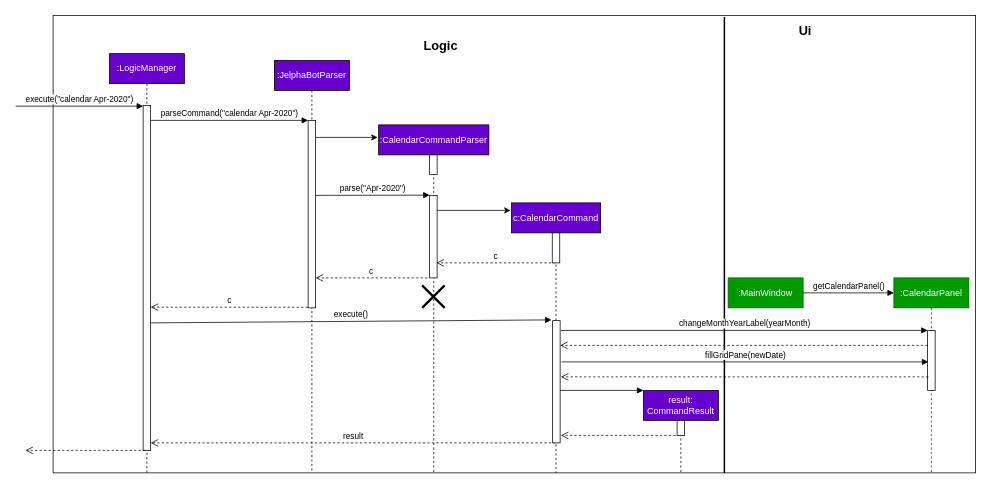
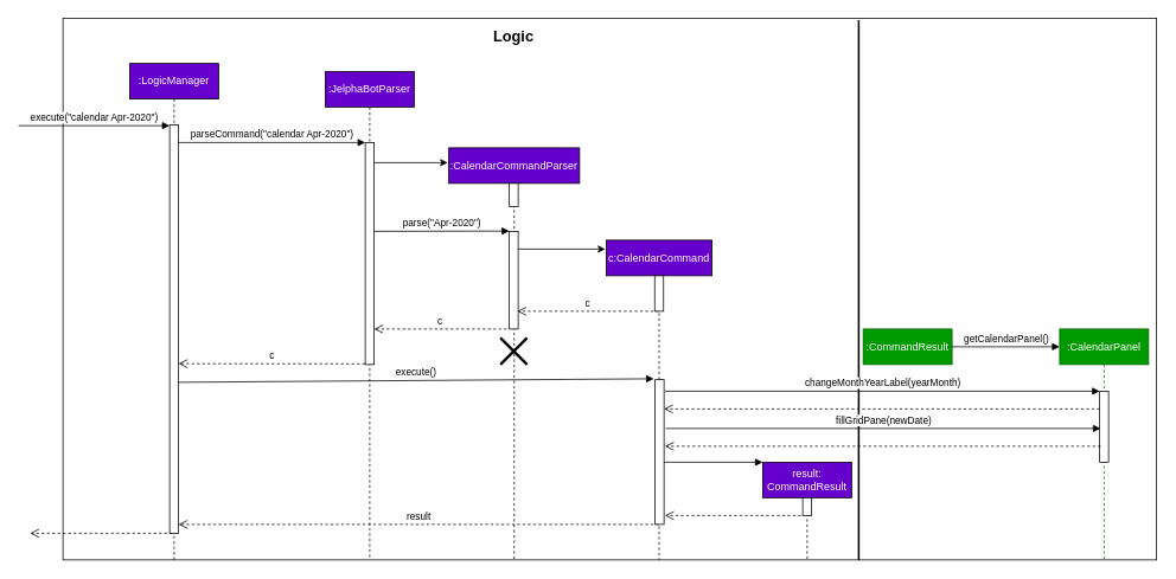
  <mxCell id="0" />
  <mxCell id="1" parent="0" />
  <mxCell id="2" value="" style="rounded=0;whiteSpace=wrap;html=1;shadow=0;strokeColor=#000000;fillColor=#FFFFFF;fontColor=#FFFFFF;" parent="1" vertex="1"><mxGeometry x="70" y="20" width="1230" height="610" as="geometry" /></mxCell>
  <mxCell id="3" value="&lt;span style=&quot;color: rgb(255 , 255 , 255)&quot;&gt;:JelphaBotParser&lt;/span&gt;" style="shape=umlLifeline;perimeter=lifelinePerimeter;whiteSpace=wrap;html=1;container=1;collapsible=0;recursiveResize=0;outlineConnect=0;fillColor=#6600CC;" parent="1" vertex="1"><mxGeometry x="365" y="80" width="100" height="550" as="geometry" /></mxCell>
  <mxCell id="4" value="&lt;span style=&quot;color: rgb(255 , 255 , 255)&quot;&gt;:LogicManager&lt;/span&gt;" style="shape=umlLifeline;perimeter=lifelinePerimeter;whiteSpace=wrap;html=1;container=1;collapsible=0;recursiveResize=0;outlineConnect=0;fillColor=#6600CC;" parent="1" vertex="1"><mxGeometry x="145" y="71" width="100" height="559" as="geometry" /></mxCell>
  <mxCell id="5" value="execute()" style="html=1;verticalAlign=bottom;endArrow=block;entryX=-0.151;entryY=-0.006;entryDx=0;entryDy=0;entryPerimeter=0;" parent="4" target="24" edge="1"><mxGeometry width="80" relative="1" as="geometry"><mxPoint x="55" y="359" as="sourcePoint" /><mxPoint x="135" y="359" as="targetPoint" /></mxGeometry></mxCell>
  <mxCell id="6" value="execute(&quot;calendar Apr-2020&quot;)" style="html=1;verticalAlign=bottom;endArrow=block;" parent="1" edge="1"><mxGeometry width="80" relative="1" as="geometry"><mxPoint x="20" y="141" as="sourcePoint" /><mxPoint x="190" y="141" as="targetPoint" /></mxGeometry></mxCell>
  <mxCell id="7" value="" style="html=1;points=[];perimeter=orthogonalPerimeter;fillColor=#FFFFFF;" parent="1" vertex="1"><mxGeometry x="410" y="160" width="10" height="250" as="geometry" /></mxCell>
  <mxCell id="8" value="parseCommand(&quot;calendar Apr-2020&quot;)" style="html=1;verticalAlign=bottom;endArrow=block;" parent="1" target="7" edge="1"><mxGeometry width="80" relative="1" as="geometry"><mxPoint x="200" y="160" as="sourcePoint" /><mxPoint x="340" y="160" as="targetPoint" /></mxGeometry></mxCell>
  <mxCell id="9" value="" style="endArrow=classic;html=1;entryX=-0.009;entryY=0.036;entryDx=0;entryDy=0;entryPerimeter=0;" parent="1" source="7" edge="1" target="13"><mxGeometry width="50" height="50" relative="1" as="geometry"><mxPoint x="423" y="180" as="sourcePoint" /><mxPoint x="500" y="180" as="targetPoint" /></mxGeometry></mxCell>
  <mxCell id="10" value="c" style="html=1;verticalAlign=bottom;endArrow=open;dashed=1;endSize=8;exitX=-0.292;exitY=1;exitDx=0;exitDy=0;exitPerimeter=0;" parent="1" source="15" target="7" edge="1"><mxGeometry relative="1" as="geometry"><mxPoint x="500" y="330" as="sourcePoint" /><mxPoint x="420" y="330" as="targetPoint" /></mxGeometry></mxCell>
  <mxCell id="11" value="c" style="html=1;verticalAlign=bottom;endArrow=open;dashed=1;endSize=8;exitX=-0.033;exitY=0.997;exitDx=0;exitDy=0;exitPerimeter=0;" parent="1" source="7" edge="1"><mxGeometry relative="1" as="geometry"><mxPoint x="340" y="410" as="sourcePoint" /><mxPoint x="200" y="409" as="targetPoint" /></mxGeometry></mxCell>
  <mxCell id="12" value="parse(&quot;Apr-2020&quot;)" style="html=1;verticalAlign=bottom;endArrow=block;entryX=0.004;entryY=-0.003;entryDx=0;entryDy=0;entryPerimeter=0;" parent="1" target="15" edge="1"><mxGeometry width="80" relative="1" as="geometry"><mxPoint x="420" y="260" as="sourcePoint" /><mxPoint x="500" y="260" as="targetPoint" /></mxGeometry></mxCell>
  <mxCell id="13" value="&lt;font color=&quot;#ffffff&quot;&gt;:CalendarCommandParser&lt;/font&gt;" style="shape=umlLifeline;perimeter=lifelinePerimeter;whiteSpace=wrap;html=1;container=1;collapsible=0;recursiveResize=0;outlineConnect=0;fillColor=#6600CC;" parent="1" vertex="1"><mxGeometry x="504" y="166" width="147" height="464" as="geometry" /></mxCell>
  <mxCell id="14" value="" style="shape=umlDestroy;whiteSpace=wrap;html=1;strokeWidth=3;fillColor=#ffffff;" parent="13" vertex="1"><mxGeometry x="58" y="214" width="30" height="30" as="geometry" /></mxCell>
  <mxCell id="15" value="" style="html=1;points=[];perimeter=orthogonalPerimeter;fillColor=#FFFFFF;" parent="1" vertex="1"><mxGeometry x="572" y="260" width="10" height="110" as="geometry" /></mxCell>
  <mxCell id="16" value="" style="html=1;points=[];perimeter=orthogonalPerimeter;fillColor=#FFFFFF;" parent="1" vertex="1"><mxGeometry x="572" y="206" width="10" height="26" as="geometry" /></mxCell>
  <mxCell id="17" value="&lt;span style=&quot;color: rgb(255 , 255 , 255)&quot;&gt;c:CalendarCommand&lt;/span&gt;" style="shape=umlLifeline;perimeter=lifelinePerimeter;whiteSpace=wrap;html=1;container=1;collapsible=0;recursiveResize=0;outlineConnect=0;fillColor=#6600CC;" parent="1" vertex="1"><mxGeometry x="681" y="270" width="119" height="360" as="geometry" /></mxCell>
  <mxCell id="18" value="" style="endArrow=classic;html=1;" parent="1" edge="1"><mxGeometry width="50" height="50" relative="1" as="geometry"><mxPoint x="582" y="280" as="sourcePoint" /><mxPoint x="680" y="280" as="targetPoint" /></mxGeometry></mxCell>
  <mxCell id="19" value="c" style="html=1;verticalAlign=bottom;endArrow=open;dashed=1;endSize=8;" parent="1" edge="1" source="17"><mxGeometry relative="1" as="geometry"><mxPoint x="724" y="350" as="sourcePoint" /><mxPoint x="581" y="350" as="targetPoint" /></mxGeometry></mxCell>
  <mxCell id="20" value="result" style="html=1;verticalAlign=bottom;endArrow=open;dashed=1;endSize=8;" parent="1" edge="1"><mxGeometry relative="1" as="geometry"><mxPoint x="740" y="590" as="sourcePoint" /><mxPoint x="200" y="590" as="targetPoint" /></mxGeometry></mxCell>
  <mxCell id="21" value="" style="line;strokeWidth=2;direction=south;html=1;fillColor=#FFFFFF;" parent="1" vertex="1"><mxGeometry x="920" y="22" width="90" height="608" as="geometry" /></mxCell>
- <mxCell id="22" value="&lt;b&gt;&lt;font style=&quot;font-size: 17px&quot;&gt;Logic&lt;/font&gt;&lt;/b&gt;" style="text;html=1;strokeColor=none;fillColor=none;align=center;verticalAlign=middle;whiteSpace=wrap;rounded=0;" parent="1" vertex="1"><mxGeometry x="567" y="52" width="40" height="20" as="geometry" /></mxCell>
- <mxCell id="23" value="&lt;b&gt;&lt;font style=&quot;font-size: 17px&quot;&gt;Ui&lt;/font&gt;&lt;/b&gt;" style="text;html=1;strokeColor=none;fillColor=none;align=center;verticalAlign=middle;whiteSpace=wrap;rounded=0;" parent="1" vertex="1"><mxGeometry x="1053" y="32" width="40" height="20" as="geometry" /></mxCell>
+ <mxCell id="22" value="&lt;b&gt;&lt;font style=&quot;font-size: 17px&quot;&gt;Logic&lt;/font&gt;&lt;/b&gt;" style="text;html=1;strokeColor=none;fillColor=none;align=center;verticalAlign=middle;whiteSpace=wrap;rounded=0;" parent="1" vertex="1"><mxGeometry x="557" y="32" width="40" height="20" as="geometry" /></mxCell>
  <mxCell id="24" value="" style="html=1;points=[];perimeter=orthogonalPerimeter;fillColor=#ffffff;" parent="1" vertex="1"><mxGeometry x="736" y="427" width="10" height="163" as="geometry" /></mxCell>
  <mxCell id="25" value="" style="html=1;points=[];perimeter=orthogonalPerimeter;fillColor=#ffffff;" parent="1" vertex="1"><mxGeometry x="735.5" y="310" width="10" height="40" as="geometry" /></mxCell>
- <mxCell id="26" value="&lt;font color=&quot;#ffffff&quot;&gt;:MainWindow&lt;/font&gt;" style="shape=umlLifeline;perimeter=lifelinePerimeter;whiteSpace=wrap;html=1;container=1;collapsible=0;recursiveResize=0;outlineConnect=0;fillColor=#009900;strokeColor=#006600;gradientColor=none;" vertex="1" parent="1"><mxGeometry x="970" y="370" width="100" height="40" as="geometry" /></mxCell>
+ <mxCell id="26" value="&lt;font color=&quot;#ffffff&quot;&gt;:CommandResult&lt;/font&gt;" style="shape=umlLifeline;perimeter=lifelinePerimeter;whiteSpace=wrap;html=1;container=1;collapsible=0;recursiveResize=0;outlineConnect=0;fillColor=#009900;strokeColor=#006600;gradientColor=none;" vertex="1" parent="1"><mxGeometry x="970" y="370" width="100" height="40" as="geometry" /></mxCell>
  <mxCell id="27" value="" style="group" vertex="1" connectable="0" parent="1"><mxGeometry x="1191" y="370" width="100" height="260" as="geometry" /></mxCell>
  <mxCell id="28" value="&lt;font color=&quot;#ffffff&quot;&gt;:CalendarPanel&lt;/font&gt;" style="shape=umlLifeline;perimeter=lifelinePerimeter;whiteSpace=wrap;html=1;container=1;collapsible=0;recursiveResize=0;outlineConnect=0;fillColor=#009900;strokeColor=#006600;gradientColor=none;" parent="27" vertex="1"><mxGeometry width="100" height="260" as="geometry" /></mxCell>
  <mxCell id="29" value="getCalendarPanel()" style="html=1;verticalAlign=bottom;endArrow=block;exitX=1;exitY=0.5;exitDx=0;exitDy=0;exitPerimeter=0;" edge="1" parent="28" source="26"><mxGeometry width="80" relative="1" as="geometry"><mxPoint x="-70" y="19.83" as="sourcePoint" /><mxPoint y="20" as="targetPoint" /></mxGeometry></mxCell>
  <mxCell id="30" value="" style="html=1;points=[];perimeter=orthogonalPerimeter;strokeColor=#000000;fillColor=#FFFFFF;" parent="27" vertex="1"><mxGeometry x="45" y="70" width="10" height="80" as="geometry" /></mxCell>
  <mxCell id="31" value="" style="group" vertex="1" connectable="0" parent="1"><mxGeometry x="746" y="520" width="211" height="110" as="geometry" /></mxCell>
  <mxCell id="32" value="&lt;span style=&quot;color: rgb(255 , 255 , 255)&quot;&gt;result:&lt;br&gt;CommandResult&lt;/span&gt;" style="shape=umlLifeline;perimeter=lifelinePerimeter;whiteSpace=wrap;html=1;container=1;collapsible=0;recursiveResize=0;outlineConnect=0;fillColor=#6600CC;size=40;" parent="31" vertex="1"><mxGeometry x="111" width="100" height="110" as="geometry" /></mxCell>
  <mxCell id="33" value="" style="html=1;points=[];perimeter=orthogonalPerimeter;fillColor=#ffffff;" parent="32" vertex="1"><mxGeometry x="45" y="40" width="10" height="20" as="geometry" /></mxCell>
  <mxCell id="34" value="" style="html=1;verticalAlign=bottom;endArrow=open;dashed=1;endSize=8;" parent="31" edge="1"><mxGeometry x="0.036" y="-10" relative="1" as="geometry"><mxPoint x="154" y="60" as="sourcePoint" /><mxPoint x="1" y="60" as="targetPoint" /><mxPoint as="offset" /></mxGeometry></mxCell>
  <mxCell id="35" value="" style="html=1;verticalAlign=bottom;endArrow=block;" parent="31" edge="1"><mxGeometry width="80" relative="1" as="geometry"><mxPoint as="sourcePoint" /><mxPoint x="111" as="targetPoint" /></mxGeometry></mxCell>
  <mxCell id="36" value="" style="group" vertex="1" connectable="0" parent="1"><mxGeometry x="746" y="440" width="490" height="20" as="geometry" /></mxCell>
  <mxCell id="37" value="" style="group" vertex="1" connectable="0" parent="36"><mxGeometry width="490" height="20" as="geometry" /></mxCell>
  <mxCell id="38" value="" style="html=1;verticalAlign=bottom;endArrow=open;dashed=1;endSize=8;" edge="1" parent="37"><mxGeometry x="0.036" y="-10" relative="1" as="geometry"><mxPoint x="490" y="20" as="sourcePoint" /><mxPoint y="20" as="targetPoint" /><mxPoint as="offset" /></mxGeometry></mxCell>
  <mxCell id="39" value="changeMonthYearLabel(yearMonth)" style="html=1;verticalAlign=bottom;endArrow=block;" parent="37" edge="1"><mxGeometry width="80" relative="1" as="geometry"><mxPoint x="1" as="sourcePoint" /><mxPoint x="490" as="targetPoint" /></mxGeometry></mxCell>
  <mxCell id="40" value="" style="group" vertex="1" connectable="0" parent="1"><mxGeometry x="747" y="482" width="490" height="20" as="geometry" /></mxCell>
  <mxCell id="41" value="" style="group" vertex="1" connectable="0" parent="40"><mxGeometry width="490" height="20" as="geometry" /></mxCell>
  <mxCell id="42" value="" style="html=1;verticalAlign=bottom;endArrow=open;dashed=1;endSize=8;" edge="1" parent="41"><mxGeometry x="0.036" y="-10" relative="1" as="geometry"><mxPoint x="490" y="20" as="sourcePoint" /><mxPoint y="20" as="targetPoint" /><mxPoint as="offset" /></mxGeometry></mxCell>
  <mxCell id="43" value="fillGridPane(newDate)" style="html=1;verticalAlign=bottom;endArrow=block;" edge="1" parent="41"><mxGeometry width="80" relative="1" as="geometry"><mxPoint x="1" as="sourcePoint" /><mxPoint x="490" as="targetPoint" /></mxGeometry></mxCell>
  <mxCell id="44" value="" style="group" vertex="1" connectable="0" parent="1"><mxGeometry x="33" y="140" width="167" height="460" as="geometry" /></mxCell>
  <mxCell id="45" value="" style="html=1;points=[];perimeter=orthogonalPerimeter;" parent="44" vertex="1"><mxGeometry x="157" width="10" height="460.0" as="geometry" /></mxCell>
  <mxCell id="46" value="" style="html=1;verticalAlign=bottom;endArrow=open;dashed=1;endSize=8;" parent="44" edge="1"><mxGeometry relative="1" as="geometry"><mxPoint x="160" y="460.0" as="sourcePoint" /><mxPoint y="460.0" as="targetPoint" /></mxGeometry></mxCell>
